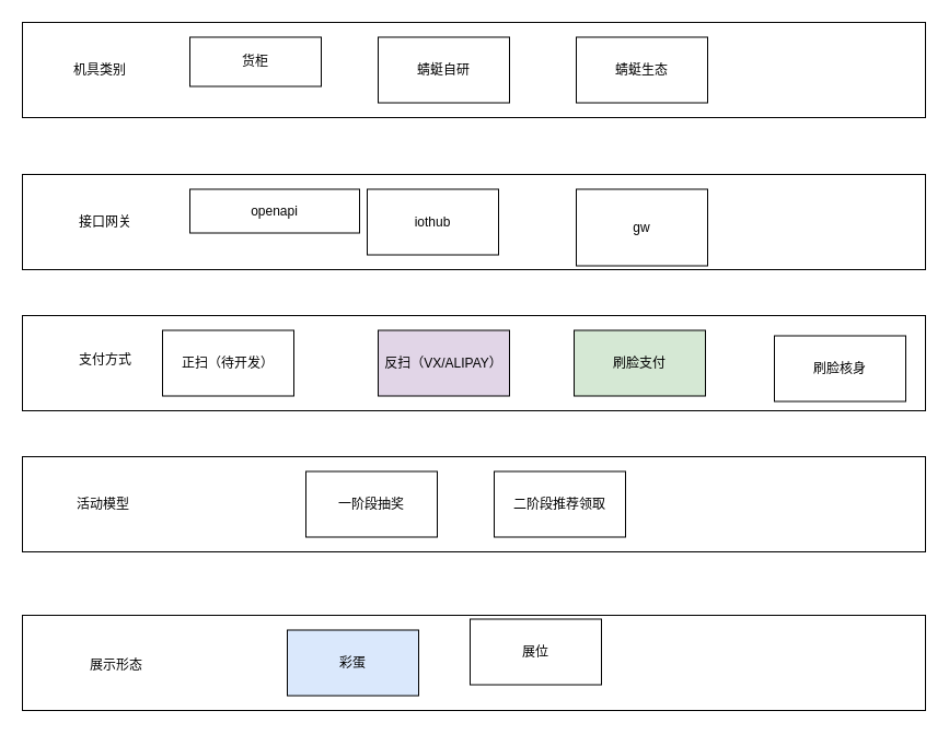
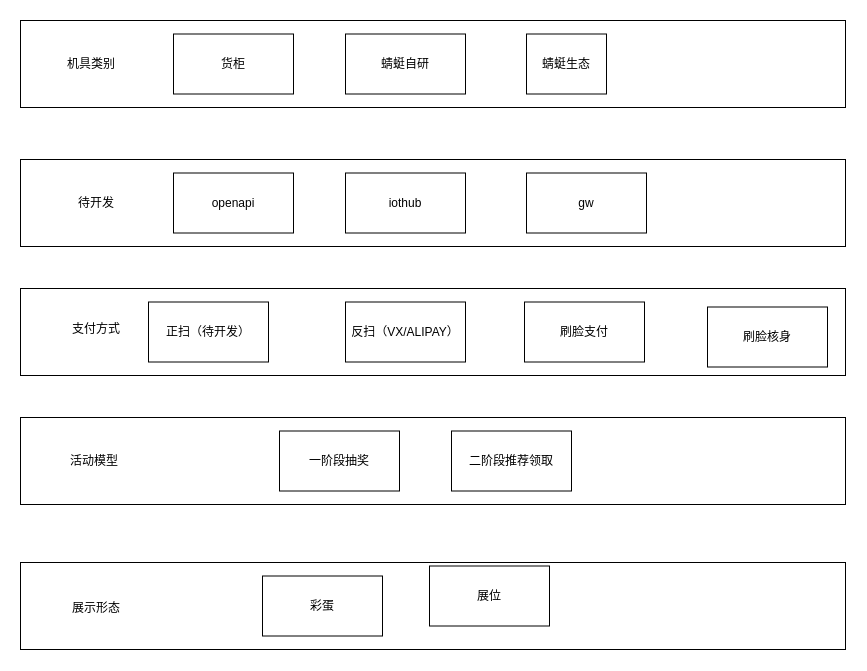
  <mxCell id="0" />
  <mxCell id="1" parent="0" />
  <mxCell id="2" value="" style="rounded=0;whiteSpace=wrap;html=1;" vertex="1" parent="1"><mxGeometry x="20" y="159" width="825" height="87" as="geometry" /></mxCell>
- <mxCell id="3" value="iothub" style="rounded=0;whiteSpace=wrap;html=1;" vertex="1" parent="1"><mxGeometry x="335" y="172.5" width="120" height="60" as="geometry" /></mxCell>
- <mxCell id="4" value="openapi" style="rounded=0;whiteSpace=wrap;html=1;" vertex="1" parent="1"><mxGeometry x="173" y="172.5" width="155" height="40" as="geometry" /></mxCell>
- <mxCell id="5" value="gw" style="rounded=0;whiteSpace=wrap;html=1;" vertex="1" parent="1"><mxGeometry x="526" y="172.5" width="120" height="70" as="geometry" /></mxCell>
+ <mxCell id="3" value="iothub" style="rounded=0;whiteSpace=wrap;html=1;" vertex="1" parent="1"><mxGeometry x="345" y="172.5" width="120" height="60" as="geometry" /></mxCell>
+ <mxCell id="4" value="openapi" style="rounded=0;whiteSpace=wrap;html=1;" vertex="1" parent="1"><mxGeometry x="173" y="172.5" width="120" height="60" as="geometry" /></mxCell>
+ <mxCell id="5" value="gw" style="rounded=0;whiteSpace=wrap;html=1;" vertex="1" parent="1"><mxGeometry x="526" y="172.5" width="120" height="60" as="geometry" /></mxCell>
  <mxCell id="6" value="" style="rounded=0;whiteSpace=wrap;html=1;" vertex="1" parent="1"><mxGeometry x="20" y="20" width="825" height="87" as="geometry" /></mxCell>
  <mxCell id="7" value="蜻蜓自研" style="rounded=0;whiteSpace=wrap;html=1;" vertex="1" parent="1"><mxGeometry x="345" y="33.5" width="120" height="60" as="geometry" /></mxCell>
- <mxCell id="8" value="货柜" style="rounded=0;whiteSpace=wrap;html=1;" vertex="1" parent="1"><mxGeometry x="173" y="33.5" width="120" height="45" as="geometry" /></mxCell>
- <mxCell id="9" value="蜻蜓生态" style="rounded=0;whiteSpace=wrap;html=1;" vertex="1" parent="1"><mxGeometry x="526" y="33.5" width="120" height="60" as="geometry" /></mxCell>
+ <mxCell id="8" value="货柜" style="rounded=0;whiteSpace=wrap;html=1;" vertex="1" parent="1"><mxGeometry x="173" y="33.5" width="120" height="60" as="geometry" /></mxCell>
+ <mxCell id="9" value="蜻蜓生态" style="rounded=0;whiteSpace=wrap;html=1;" vertex="1" parent="1"><mxGeometry x="526" y="33.5" width="80" height="60" as="geometry" /></mxCell>
  <mxCell id="10" value="" style="rounded=0;whiteSpace=wrap;html=1;" vertex="1" parent="1"><mxGeometry x="20" y="417" width="825" height="87" as="geometry" /></mxCell>
  <mxCell id="11" value="二阶段推荐领取" style="rounded=0;whiteSpace=wrap;html=1;" vertex="1" parent="1"><mxGeometry x="451" y="430.5" width="120" height="60" as="geometry" /></mxCell>
  <mxCell id="12" value="一阶段抽奖" style="rounded=0;whiteSpace=wrap;html=1;" vertex="1" parent="1"><mxGeometry x="279" y="430.5" width="120" height="60" as="geometry" /></mxCell>
  <mxCell id="13" value="" style="rounded=0;whiteSpace=wrap;html=1;" vertex="1" parent="1"><mxGeometry x="20" y="562" width="825" height="87" as="geometry" /></mxCell>
  <mxCell id="14" value="展位" style="rounded=0;whiteSpace=wrap;html=1;" vertex="1" parent="1"><mxGeometry x="429" y="565.5" width="120" height="60" as="geometry" /></mxCell>
- <mxCell id="15" value="彩蛋" style="rounded=0;whiteSpace=wrap;html=1;fillColor=#dae8fc;" vertex="1" parent="1"><mxGeometry x="262" y="575.5" width="120" height="60" as="geometry" /></mxCell>
+ <mxCell id="15" value="彩蛋" style="rounded=0;whiteSpace=wrap;html=1;" vertex="1" parent="1"><mxGeometry x="262" y="575.5" width="120" height="60" as="geometry" /></mxCell>
  <mxCell id="16" value="" style="rounded=0;whiteSpace=wrap;html=1;" vertex="1" parent="1"><mxGeometry x="20" y="288" width="825" height="87" as="geometry" /></mxCell>
- <mxCell id="17" value="反扫（VX/ALIPAY）" style="rounded=0;whiteSpace=wrap;html=1;fillColor=#e1d5e7;" vertex="1" parent="1"><mxGeometry x="345" y="301.5" width="120" height="60" as="geometry" /></mxCell>
+ <mxCell id="17" value="反扫（VX/ALIPAY）" style="rounded=0;whiteSpace=wrap;html=1;" vertex="1" parent="1"><mxGeometry x="345" y="301.5" width="120" height="60" as="geometry" /></mxCell>
  <mxCell id="18" value="正扫（待开发）" style="rounded=0;whiteSpace=wrap;html=1;" vertex="1" parent="1"><mxGeometry x="148" y="301.5" width="120" height="60" as="geometry" /></mxCell>
- <mxCell id="19" value="刷脸支付" style="rounded=0;whiteSpace=wrap;html=1;fillColor=#d5e8d4;" vertex="1" parent="1"><mxGeometry x="524" y="301.5" width="120" height="60" as="geometry" /></mxCell>
+ <mxCell id="19" value="刷脸支付" style="rounded=0;whiteSpace=wrap;html=1;" vertex="1" parent="1"><mxGeometry x="524" y="301.5" width="120" height="60" as="geometry" /></mxCell>
  <mxCell id="20" value="刷脸核身" style="rounded=0;whiteSpace=wrap;html=1;" vertex="1" parent="1"><mxGeometry x="707" y="306.5" width="120" height="60" as="geometry" /></mxCell>
  <mxCell id="21" value="机具类别" style="text;html=1;strokeColor=none;fillColor=none;align=center;verticalAlign=middle;whiteSpace=wrap;rounded=0;" vertex="1" parent="1"><mxGeometry x="61" width="60" height="30" as="geometry" y="49" /></mxCell>
- <mxCell id="22" value="接口网关" style="text;html=1;strokeColor=none;fillColor=none;align=center;verticalAlign=middle;whiteSpace=wrap;rounded=0;" vertex="1" parent="1"><mxGeometry x="66" y="187.5" width="60" height="30" as="geometry" /></mxCell>
+ <mxCell id="22" value="待开发" style="text;html=1;strokeColor=none;fillColor=none;align=center;verticalAlign=middle;whiteSpace=wrap;rounded=0;" vertex="1" parent="1"><mxGeometry x="66" y="187.5" width="60" height="30" as="geometry" /></mxCell>
  <mxCell id="23" value="支付方式" style="text;html=1;strokeColor=none;fillColor=none;align=center;verticalAlign=middle;whiteSpace=wrap;rounded=0;" vertex="1" parent="1"><mxGeometry x="66" y="314" width="60" height="30" as="geometry" /></mxCell>
  <mxCell id="24" value="活动模型" style="text;html=1;strokeColor=none;fillColor=none;align=center;verticalAlign=middle;whiteSpace=wrap;rounded=0;" vertex="1" parent="1"><mxGeometry x="64" y="445.5" width="60" height="30" as="geometry" /></mxCell>
- <mxCell id="25" value="展示形态" style="text;html=1;strokeColor=none;fillColor=none;align=center;verticalAlign=middle;whiteSpace=wrap;rounded=0;" vertex="1" parent="1"><mxGeometry x="76" y="593" width="60" height="30" as="geometry" /></mxCell>
+ <mxCell id="25" value="展示形态" style="text;html=1;strokeColor=none;fillColor=none;align=center;verticalAlign=middle;whiteSpace=wrap;rounded=0;" vertex="1" parent="1"><mxGeometry x="66" y="593" width="60" height="30" as="geometry" /></mxCell>
